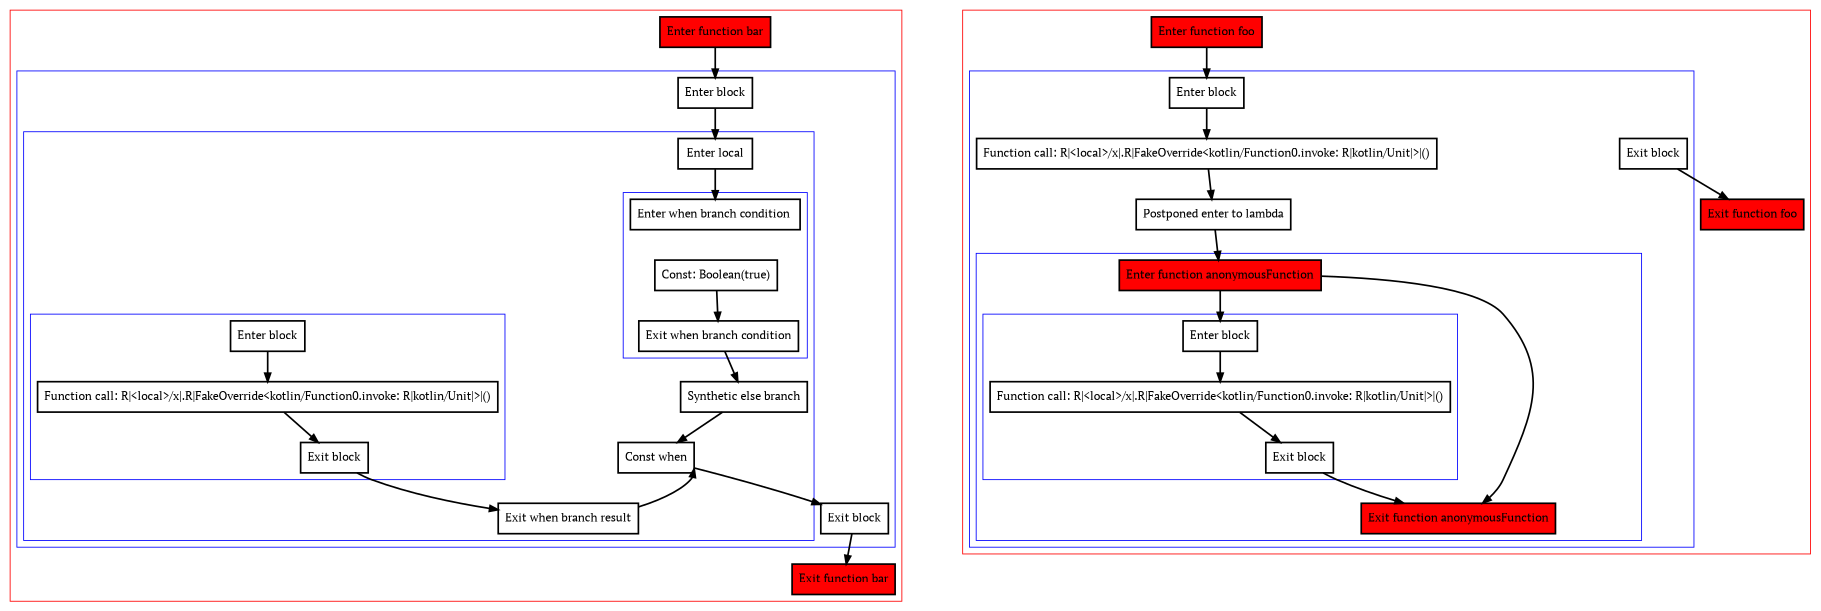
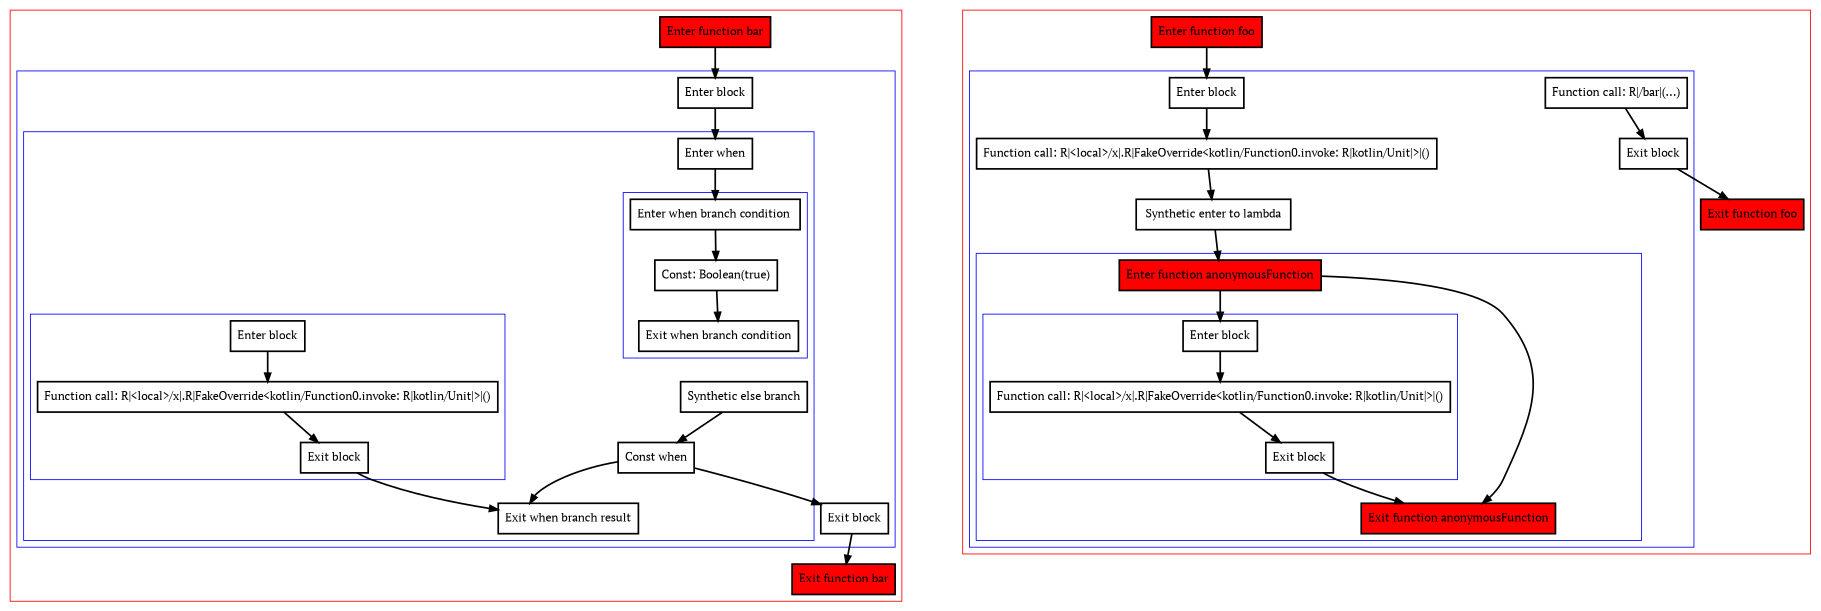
  digraph {
    fontname="PT Serif"
    nodesep=3
    node [fontname="PT Serif" penwidth=2 shape=box]
    edge [fontname="PT Serif" penwidth=2]
    n1 [label="Enter when branch condition "]
    n2 [label="Const: Boolean(true)"]
    n3 [label="Exit when branch condition"]
    n4 [label="Enter block"]
    n5 [label="Function call: R|<local>/x|.R|FakeOverride<kotlin/Function0.invoke: R|kotlin/Unit|>|()"]
    n6 [label="Exit block"]
-   n7 [label="Enter local"]
+   n7 [label="Enter when"]
    n8 [label="Synthetic else branch"]
    n9 [label="Exit when branch result"]
    n10 [label="Const when"]
    n11 [label="Enter block"]
    n12 [label="Exit block"]
    n13 [fillcolor=red label="Enter function bar" style=filled]
    n14 [fillcolor=red label="Exit function bar" style=filled]
    n15 [label="Enter block"]
    n16 [label="Function call: R|<local>/x|.R|FakeOverride<kotlin/Function0.invoke: R|kotlin/Unit|>|()"]
    n17 [label="Exit block"]
    n18 [fillcolor=red label="Enter function anonymousFunction" style=filled]
    n19 [fillcolor=red label="Exit function anonymousFunction" style=filled]
    n20 [label="Enter block"]
    n21 [label="Function call: R|<local>/x|.R|FakeOverride<kotlin/Function0.invoke: R|kotlin/Unit|>|()"]
-   n22 [label="Postponed enter to lambda"]
+   n22 [label="Synthetic enter to lambda"]
+   n23 [label="Function call: R|/bar|(...)"]
    n24 [label="Exit block"]
    n25 [fillcolor=red label="Enter function foo" style=filled]
    n26 [fillcolor=red label="Exit function foo" style=filled]
    subgraph cluster_1 {
      color=red
      n13
      n14
      subgraph cluster_2 {
        color=blue
        n11
        n12
        subgraph cluster_3 {
          color=blue
          n7
          n8
          n9
          n10
          subgraph cluster_4 {
            color=blue
            n1
            n2
            n3
          }
          subgraph cluster_5 {
            color=blue
            n4
            n5
            n6
          }
        }
      }
    }
    subgraph cluster_6 {
      color=red
      n25
      n26
      subgraph cluster_7 {
        color=blue
        n20
        n21
        n22
+       n23
        n24
        subgraph cluster_8 {
          color=blue
          n18
          n19
          subgraph cluster_9 {
            color=blue
            n15
            n16
            n17
          }
        }
      }
    }
+   n1 -> n2
    n2 -> n3
-   n3 -> n8
    n4 -> n5
    n5 -> n6
    n6 -> n9
    n7 -> n1
    n8 -> n10
-   n9 -> n10
+   n10 -> n9
    n10 -> n12
    n11 -> n7
    n12 -> n14
    n13 -> n11
    n15 -> n16
    n16 -> n17
    n17 -> n19
    n18 -> n15
    n18 -> n19
    n20 -> n21
    n21 -> n22
    n22 -> n18
+   n23 -> n24
    n24 -> n26
    n25 -> n20
  }
